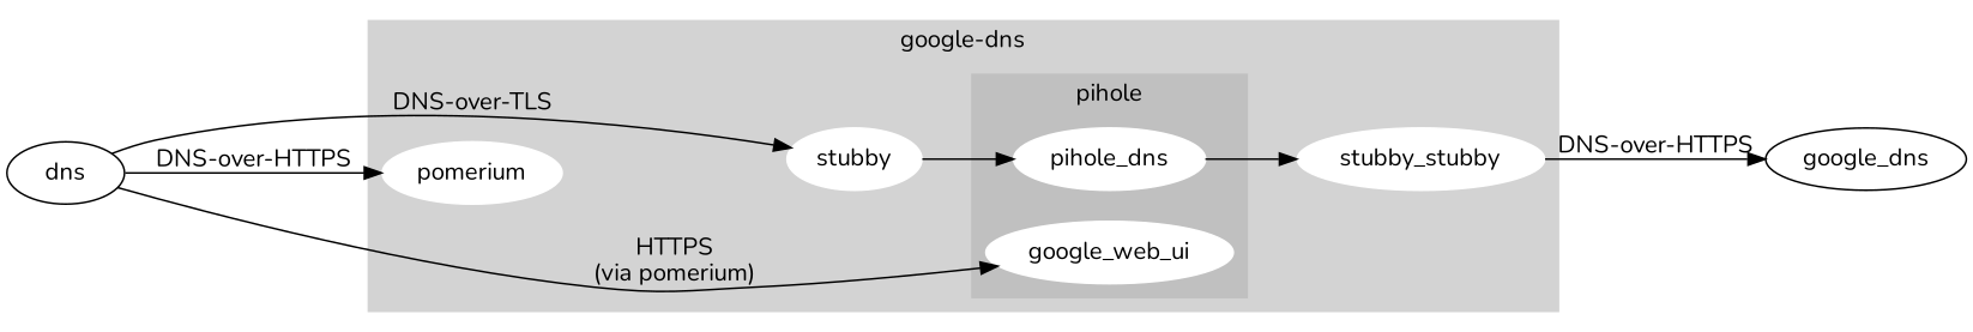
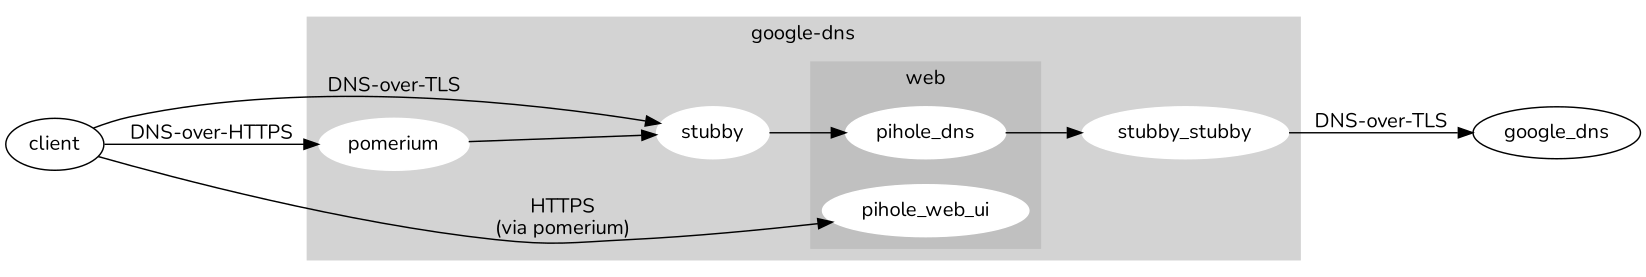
  digraph {
    fontname=Nunito
    rankdir=LR
    node [color=white fontname=Nunito style=filled]
    edge [fontname=Nunito]
    pihole_dns
-   pihole_web_ui [label=google_web_ui]
+   pihole_web_ui
    pomerium
    n4 [label=stubby]
    n5 [label=stubby_stubby]
    google_dns [color="" style=""]
-   client [label=dns color="" style=""]
+   client [color="" style=""]
    subgraph cluster_1 {
      color=lightgrey
      label="google-dns"
      style=filled
      pomerium
      n4
      n5
      subgraph cluster_2 {
        color=grey
-       label=pihole
+       label=web
        style=filled
        pihole_dns
        pihole_web_ui
      }
    }
    pihole_dns -> n5
+   pomerium -> n4
    n4 -> pihole_dns
-   n5 -> google_dns [label="DNS-over-HTTPS"]
+   n5 -> google_dns [label="DNS-over-TLS"]
    client -> pihole_web_ui [label="HTTPS\n(via pomerium)"]
    client -> pomerium [label="DNS-over-HTTPS"]
    client -> n4 [label="DNS-over-TLS"]
  }
